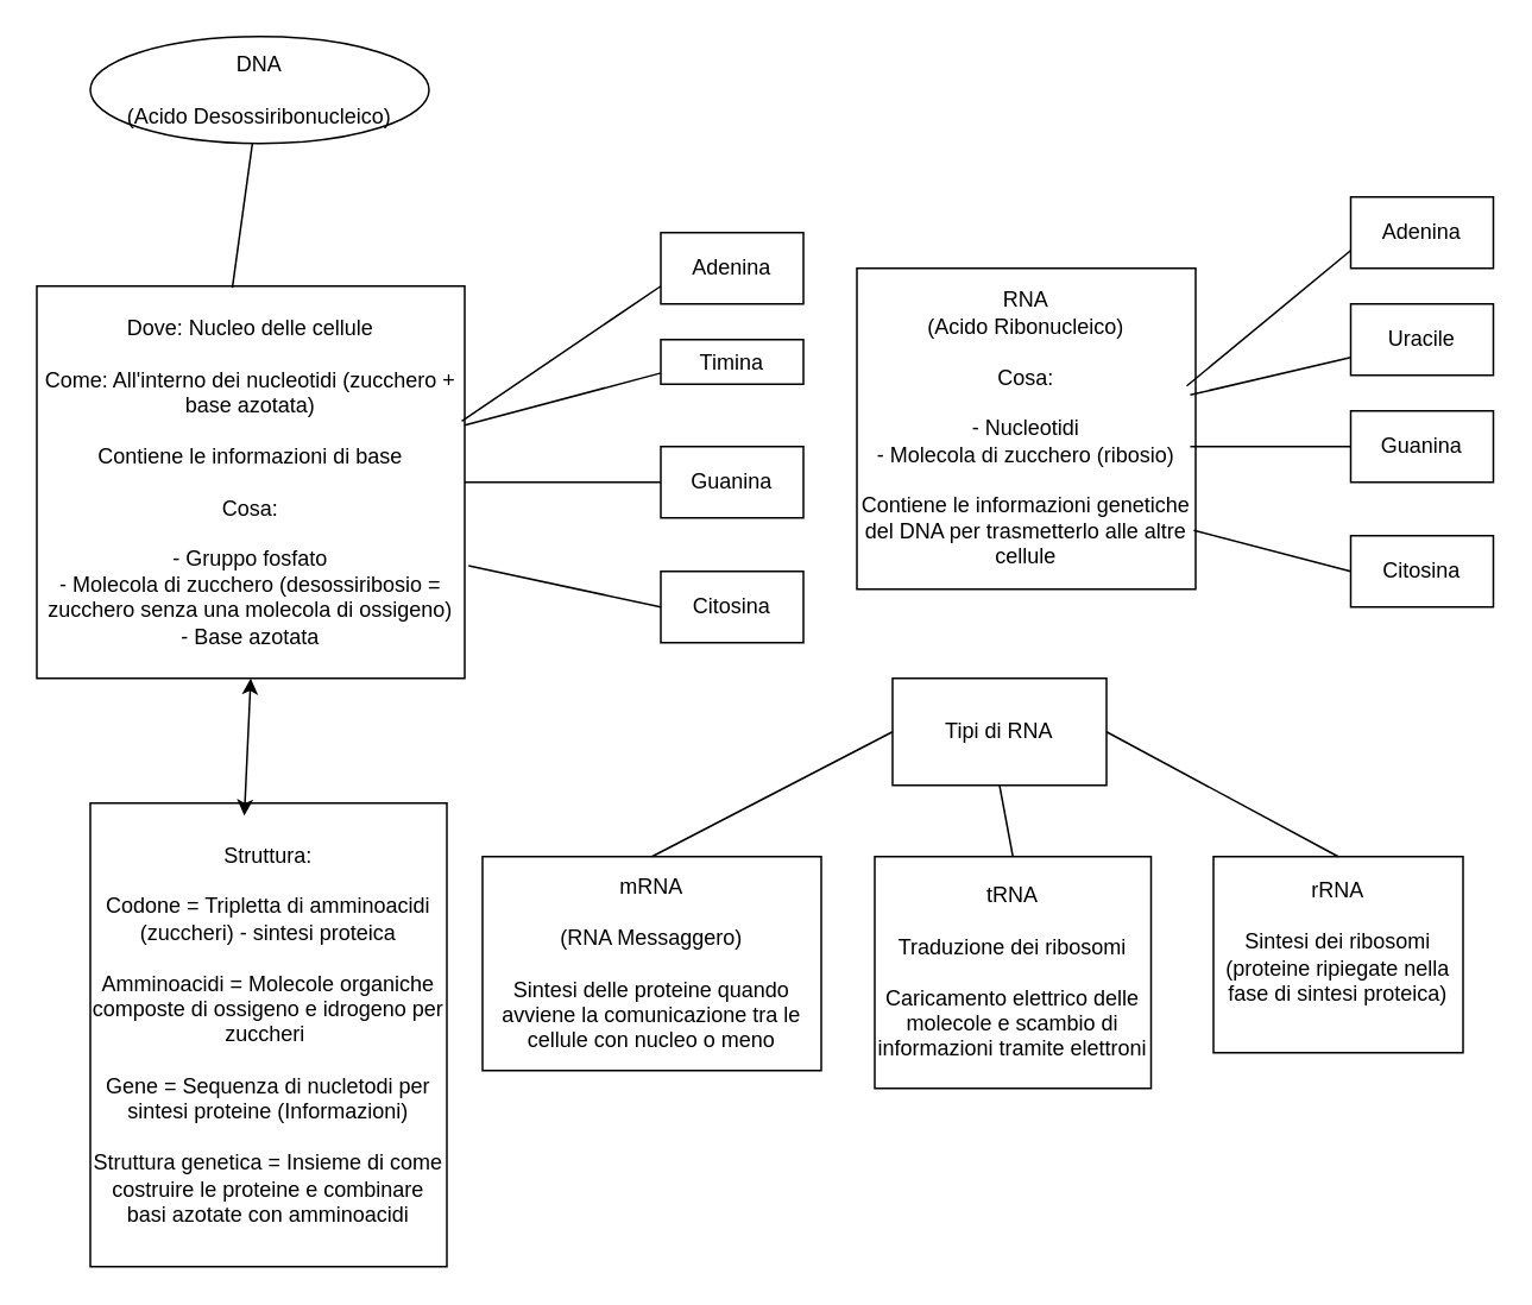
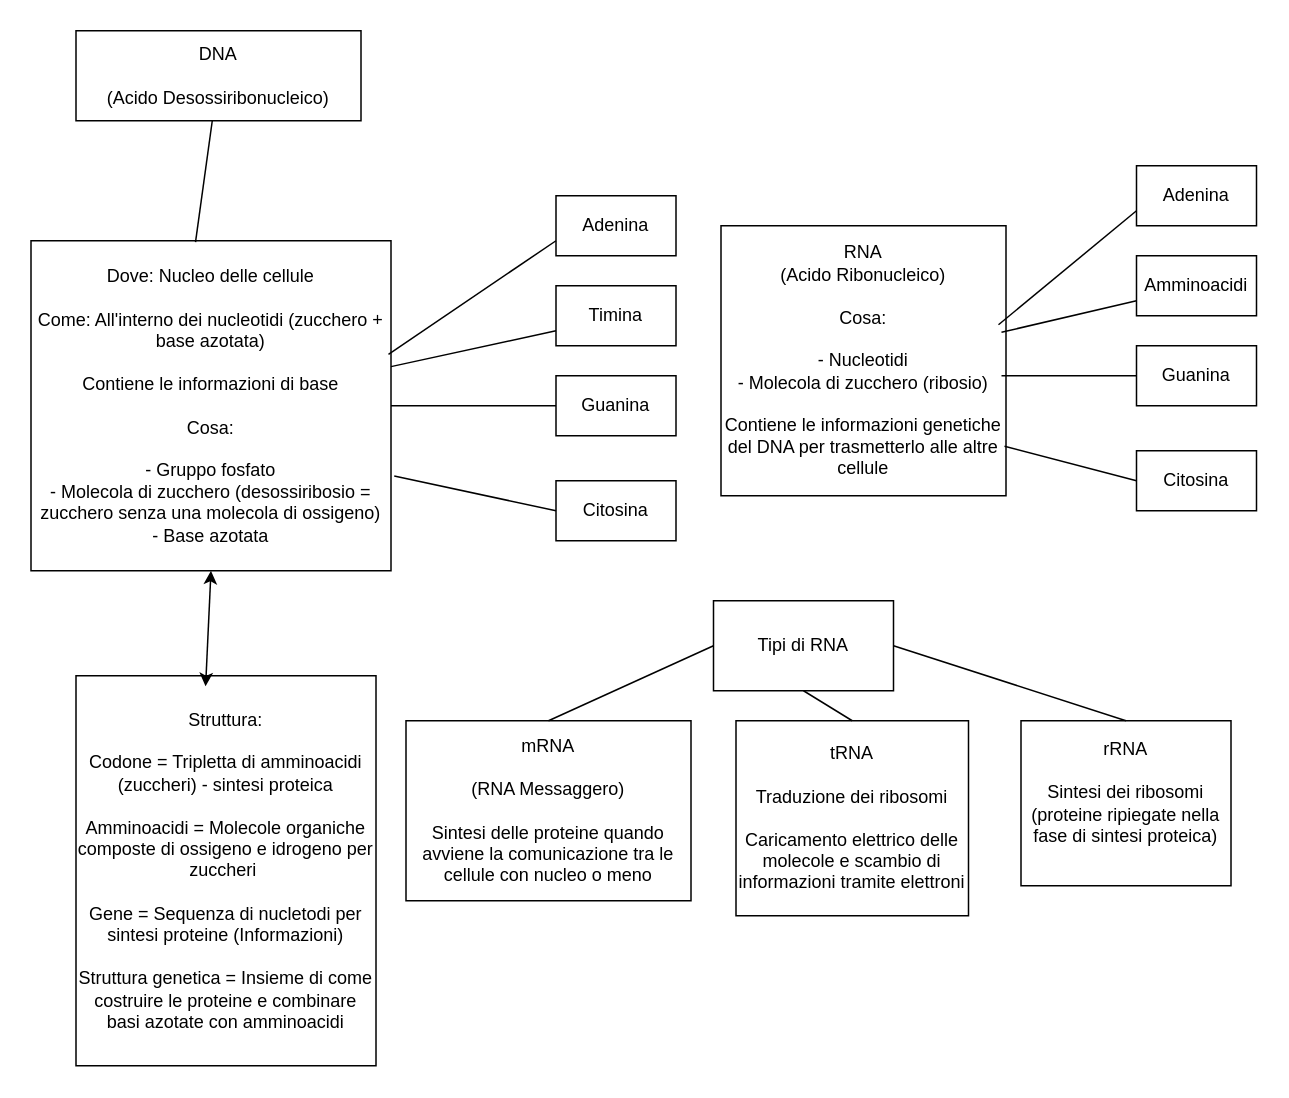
  <mxCell id="0" />
  <mxCell id="1" parent="0" />
- <mxCell id="2" value="DNA&lt;br&gt;&lt;br&gt;(Acido Desossiribonucleico)&lt;br&gt;" style="ellipse;whiteSpace=wrap;html=1;" parent="1" vertex="1"><mxGeometry x="50" y="20" width="190" height="60" as="geometry" /></mxCell>
+ <mxCell id="2" value="DNA&lt;br&gt;&lt;br&gt;(Acido Desossiribonucleico)&lt;br&gt;" style="rounded=0;whiteSpace=wrap;html=1;" parent="1" vertex="1"><mxGeometry x="50" y="20" width="190" height="60" as="geometry" /></mxCell>
  <mxCell id="3" value="Dove: Nucleo delle cellule&lt;br&gt;&lt;br&gt;Come: All'interno dei nucleotidi (zucchero + base azotata)&lt;br&gt;&lt;br&gt;Contiene le informazioni di base&lt;br&gt;&lt;br&gt;Cosa:&lt;br&gt;&lt;br&gt;- Gruppo fosfato&lt;br&gt;- Molecola di zucchero (desossiribosio = zucchero senza una molecola di ossigeno)&lt;br&gt;- Base azotata" style="rounded=0;whiteSpace=wrap;html=1;" parent="1" vertex="1"><mxGeometry x="20" y="160" width="240" height="220" as="geometry" /></mxCell>
  <mxCell id="4" value="" style="endArrow=none;html=1;rounded=0;exitX=0.457;exitY=0.004;exitDx=0;exitDy=0;exitPerimeter=0;" parent="1" source="3" target="2" edge="1"><mxGeometry width="50" height="50" relative="1" as="geometry"><mxPoint x="140" y="200" as="sourcePoint" /><mxPoint x="190" y="150" as="targetPoint" /></mxGeometry></mxCell>
  <mxCell id="5" value="Adenina" style="rounded=0;whiteSpace=wrap;html=1;" parent="1" vertex="1"><mxGeometry x="370" y="130" width="80" height="40" as="geometry" /></mxCell>
- <mxCell id="6" value="Timina" style="rounded=0;whiteSpace=wrap;html=1;" parent="1" vertex="1"><mxGeometry x="370" y="190" width="80" height="25" as="geometry" /></mxCell>
+ <mxCell id="6" value="Timina" style="rounded=0;whiteSpace=wrap;html=1;" parent="1" vertex="1"><mxGeometry x="370" y="190" width="80" height="40" as="geometry" /></mxCell>
  <mxCell id="7" value="Guanina" style="rounded=0;whiteSpace=wrap;html=1;" parent="1" vertex="1"><mxGeometry x="370" y="250" width="80" height="40" as="geometry" /></mxCell>
  <mxCell id="8" value="Citosina" style="rounded=0;whiteSpace=wrap;html=1;" parent="1" vertex="1"><mxGeometry x="370" y="320" width="80" height="40" as="geometry" /></mxCell>
  <mxCell id="9" value="" style="endArrow=none;html=1;rounded=0;exitX=0.993;exitY=0.344;exitDx=0;exitDy=0;exitPerimeter=0;entryX=0;entryY=0.75;entryDx=0;entryDy=0;" parent="1" source="3" target="5" edge="1"><mxGeometry width="50" height="50" relative="1" as="geometry"><mxPoint x="340" y="210" as="sourcePoint" /><mxPoint x="390" y="160" as="targetPoint" /></mxGeometry></mxCell>
  <mxCell id="10" value="" style="endArrow=none;html=1;rounded=0;entryX=0;entryY=0.75;entryDx=0;entryDy=0;" parent="1" source="3" target="6" edge="1"><mxGeometry width="50" height="50" relative="1" as="geometry"><mxPoint x="289" y="232" as="sourcePoint" /><mxPoint x="380" y="170" as="targetPoint" /></mxGeometry></mxCell>
  <mxCell id="11" value="" style="endArrow=none;html=1;rounded=0;entryX=0;entryY=0.5;entryDx=0;entryDy=0;" parent="1" source="3" target="7" edge="1"><mxGeometry width="50" height="50" relative="1" as="geometry"><mxPoint x="299" y="242" as="sourcePoint" /><mxPoint x="390" y="180" as="targetPoint" /></mxGeometry></mxCell>
  <mxCell id="12" value="" style="endArrow=none;html=1;rounded=0;exitX=1.009;exitY=0.713;exitDx=0;exitDy=0;exitPerimeter=0;entryX=0;entryY=0.5;entryDx=0;entryDy=0;" parent="1" source="3" target="8" edge="1"><mxGeometry width="50" height="50" relative="1" as="geometry"><mxPoint x="309" y="252" as="sourcePoint" /><mxPoint x="400" y="190" as="targetPoint" /></mxGeometry></mxCell>
  <mxCell id="13" value="RNA&lt;br&gt;(Acido Ribonucleico)&lt;br&gt;&lt;br&gt;Cosa:&lt;br&gt;&lt;br&gt;- Nucleotidi&lt;br&gt;- Molecola di zucchero (ribosio)&lt;br&gt;&lt;br&gt;Contiene le informazioni genetiche del DNA per trasmetterlo alle altre cellule" style="rounded=0;whiteSpace=wrap;html=1;" parent="1" vertex="1"><mxGeometry x="480" y="150" width="190" height="180" as="geometry" /></mxCell>
  <mxCell id="14" value="Adenina" style="rounded=0;whiteSpace=wrap;html=1;" parent="1" vertex="1"><mxGeometry x="757" y="110" width="80" height="40" as="geometry" /></mxCell>
- <mxCell id="15" value="Uracile" style="rounded=0;whiteSpace=wrap;html=1;" parent="1" vertex="1"><mxGeometry x="757" y="170" width="80" height="40" as="geometry" /></mxCell>
+ <mxCell id="15" value="Amminoacidi" style="rounded=0;whiteSpace=wrap;html=1;" parent="1" vertex="1"><mxGeometry x="757" y="170" width="80" height="40" as="geometry" /></mxCell>
  <mxCell id="16" value="Guanina" style="rounded=0;whiteSpace=wrap;html=1;" parent="1" vertex="1"><mxGeometry x="757" y="230" width="80" height="40" as="geometry" /></mxCell>
  <mxCell id="17" value="Citosina" style="rounded=0;whiteSpace=wrap;html=1;" parent="1" vertex="1"><mxGeometry x="757" y="300" width="80" height="40" as="geometry" /></mxCell>
  <mxCell id="18" value="" style="endArrow=none;html=1;rounded=0;exitX=0.993;exitY=0.344;exitDx=0;exitDy=0;exitPerimeter=0;entryX=0;entryY=0.75;entryDx=0;entryDy=0;" parent="1" target="14" edge="1"><mxGeometry width="50" height="50" relative="1" as="geometry"><mxPoint x="665" y="216" as="sourcePoint" /><mxPoint x="777" y="140" as="targetPoint" /></mxGeometry></mxCell>
  <mxCell id="19" value="" style="endArrow=none;html=1;rounded=0;entryX=0;entryY=0.75;entryDx=0;entryDy=0;" parent="1" target="15" edge="1"><mxGeometry width="50" height="50" relative="1" as="geometry"><mxPoint x="667" y="221" as="sourcePoint" /><mxPoint x="767" y="150" as="targetPoint" /></mxGeometry></mxCell>
  <mxCell id="20" value="" style="endArrow=none;html=1;rounded=0;entryX=0;entryY=0.5;entryDx=0;entryDy=0;" parent="1" target="16" edge="1"><mxGeometry width="50" height="50" relative="1" as="geometry"><mxPoint x="667" y="250" as="sourcePoint" /><mxPoint x="777" y="160" as="targetPoint" /></mxGeometry></mxCell>
  <mxCell id="21" value="" style="endArrow=none;html=1;rounded=0;exitX=1.009;exitY=0.713;exitDx=0;exitDy=0;exitPerimeter=0;entryX=0;entryY=0.5;entryDx=0;entryDy=0;" parent="1" target="17" edge="1"><mxGeometry width="50" height="50" relative="1" as="geometry"><mxPoint x="669" y="297" as="sourcePoint" /><mxPoint x="787" y="170" as="targetPoint" /></mxGeometry></mxCell>
- <mxCell id="22" value="Tipi di RNA" style="rounded=0;whiteSpace=wrap;html=1;" parent="1" vertex="1"><mxGeometry x="500" y="380" width="120" height="60" as="geometry" /></mxCell>
+ <mxCell id="22" value="Tipi di RNA" style="rounded=0;whiteSpace=wrap;html=1;" parent="1" vertex="1"><mxGeometry x="475" y="400" width="120" height="60" as="geometry" /></mxCell>
  <mxCell id="23" value="mRNA&lt;br&gt;&lt;br&gt;(RNA Messaggero)&lt;br&gt;&lt;br&gt;Sintesi delle proteine quando avviene la comunicazione tra le cellule con nucleo o meno" style="rounded=0;whiteSpace=wrap;html=1;" parent="1" vertex="1"><mxGeometry x="270" y="480" width="190" height="120" as="geometry" /></mxCell>
  <mxCell id="24" value="tRNA&lt;br&gt;&lt;br&gt;Traduzione dei ribosomi&lt;br&gt;&lt;br&gt;Caricamento elettrico delle molecole e scambio di informazioni tramite elettroni" style="rounded=0;whiteSpace=wrap;html=1;" parent="1" vertex="1"><mxGeometry x="490" y="480" width="155" height="130" as="geometry" /></mxCell>
  <mxCell id="25" value="rRNA&lt;br&gt;&lt;br&gt;Sintesi dei ribosomi (proteine ripiegate nella fase di sintesi proteica)&lt;br&gt;&lt;br&gt;" style="rounded=0;whiteSpace=wrap;html=1;" parent="1" vertex="1"><mxGeometry x="680" y="480" width="140" height="110" as="geometry" /></mxCell>
  <mxCell id="26" value="Struttura:&lt;br&gt;&lt;br&gt;Codone = Tripletta di amminoacidi (zuccheri) - sintesi proteica&lt;br&gt;&lt;br&gt;Amminoacidi = Molecole organiche composte di ossigeno e idrogeno per zuccheri&amp;nbsp;&lt;br&gt;&lt;br&gt;Gene = Sequenza di nucletodi per sintesi proteine (Informazioni)&lt;br&gt;&lt;br&gt;Struttura genetica = Insieme di come costruire le proteine e combinare basi azotate con amminoacidi" style="rounded=0;whiteSpace=wrap;html=1;" parent="1" vertex="1"><mxGeometry x="50" y="450" width="200" height="260" as="geometry" /></mxCell>
  <mxCell id="27" value="" style="endArrow=classic;startArrow=classic;html=1;rounded=0;exitX=0.432;exitY=0.027;exitDx=0;exitDy=0;exitPerimeter=0;entryX=0.5;entryY=1;entryDx=0;entryDy=0;" parent="1" source="26" target="3" edge="1"><mxGeometry width="50" height="50" relative="1" as="geometry"><mxPoint x="80" y="390" as="sourcePoint" /><mxPoint x="130" y="340" as="targetPoint" /></mxGeometry></mxCell>
  <mxCell id="28" value="" style="endArrow=none;html=1;rounded=0;exitX=0.5;exitY=0;exitDx=0;exitDy=0;entryX=0;entryY=0.5;entryDx=0;entryDy=0;" parent="1" source="23" target="22" edge="1"><mxGeometry width="50" height="50" relative="1" as="geometry"><mxPoint x="500" y="410" as="sourcePoint" /><mxPoint x="490" y="410" as="targetPoint" /></mxGeometry></mxCell>
  <mxCell id="29" value="" style="endArrow=none;html=1;rounded=0;exitX=0.5;exitY=0;exitDx=0;exitDy=0;entryX=0.5;entryY=1;entryDx=0;entryDy=0;" parent="1" source="24" target="22" edge="1"><mxGeometry width="50" height="50" relative="1" as="geometry"><mxPoint x="375" y="490" as="sourcePoint" /><mxPoint x="510" y="420" as="targetPoint" /></mxGeometry></mxCell>
  <mxCell id="30" value="" style="endArrow=none;html=1;rounded=0;exitX=0.5;exitY=0;exitDx=0;exitDy=0;entryX=1;entryY=0.5;entryDx=0;entryDy=0;" parent="1" source="25" target="22" edge="1"><mxGeometry width="50" height="50" relative="1" as="geometry"><mxPoint x="385" y="500" as="sourcePoint" /><mxPoint x="520" y="430" as="targetPoint" /></mxGeometry></mxCell>
